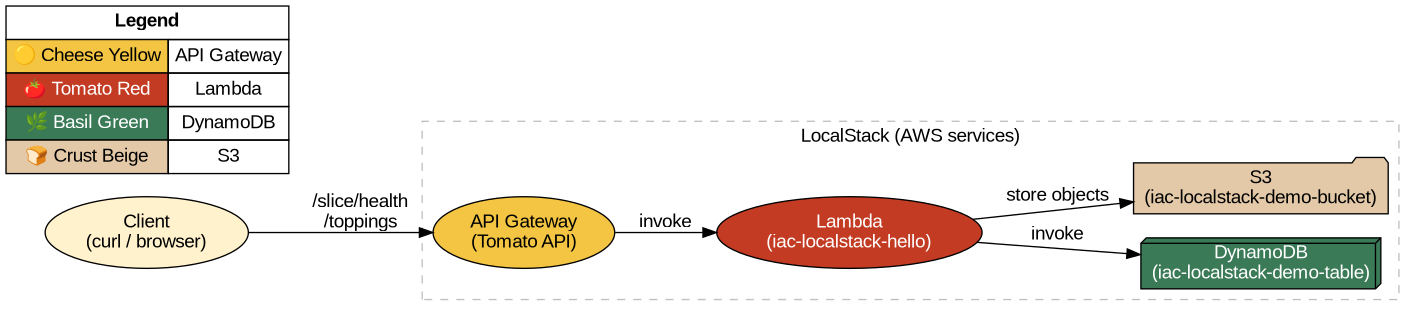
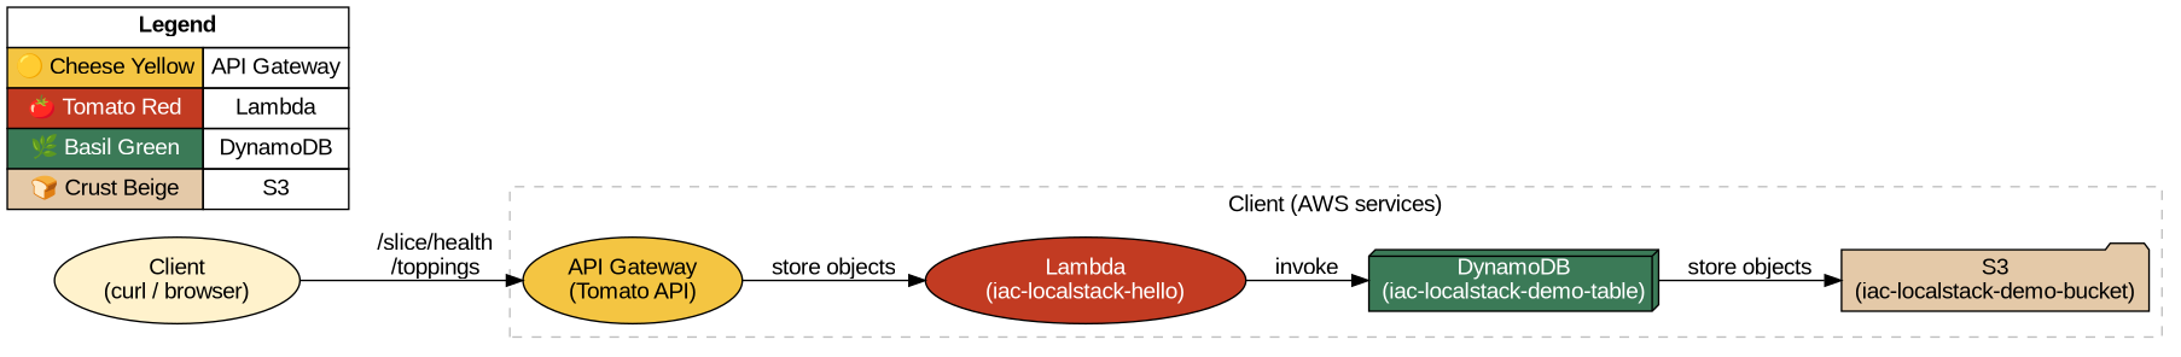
  digraph {
    fontname="Liberation Sans"
    rankdir=LR
    node [fontcolor=black fontname="Liberation Sans" shape=ellipse style=filled]
    edge [fontname="Liberation Sans"]
    n1 [fillcolor="#f4c542" label="API Gateway\n(Tomato API)"]
    n2 [fillcolor="#c23b22" fontcolor=white label="Lambda\n(iac-localstack-hello)"]
    n3 [fillcolor="#3b7a57" fontcolor=white label="DynamoDB\n(iac-localstack-demo-table)" shape=box3d]
    n4 [fillcolor="#e4c9a8" label="S3\n(iac-localstack-demo-bucket)" shape=folder]
    n5 [fillcolor="#fff2cc" label="Client\n(curl / browser)" shape=oval]
    n6 [label=<         <TABLE BORDER="0" CELLBORDER="1" CELLSPACING="0" CELLPADDING="4">             <TR><TD COLSPAN="2"><B>Legend</B></TD></TR>             <TR><TD BGCOLOR="#f4c542">🟡 Cheese Yellow</TD><TD>API Gateway</TD></TR>             <TR><TD BGCOLOR="#c23b22"><FONT COLOR="white">🍅 Tomato Red</FONT></TD><TD>Lambda</TD></TR>             <TR><TD BGCOLOR="#3b7a57"><FONT COLOR="white">🌿 Basil Green</FONT></TD><TD>DynamoDB</TD></TR>             <TR><TD BGCOLOR="#e4c9a8">🍞 Crust Beige</TD><TD>S3</TD></TR>         </TABLE>     > margin=0 shape=none style=rounded fontcolor=""]
    subgraph cluster_1 {
      color=gray
-     label="LocalStack (AWS services)"
+     label="Client (AWS services)"
      style=dashed
      n1
      n2
      n3
      n4
    }
-   n1 -> n2 [label=invoke]
+   n1 -> n2 [label="store objects"]
    n2 -> n3 [label=invoke]
-   n2 -> n4 [label="store objects"]
+   n3 -> n4 [label="store objects"]
    n5 -> n1 [label="/slice/health\n/toppings"]
  }
